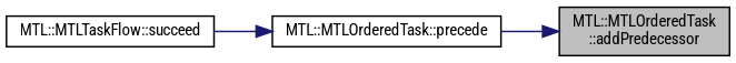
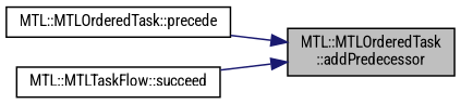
  digraph {
    fontname="Roboto Condensed"
    rankdir=RL
    node [color=black fillcolor=white fontname="Roboto Condensed" fontsize=10 shape=record style=filled]
    edge [color=midnightblue dir=back fontname="Roboto Condensed" fontsize=10 labelfontname=Helvetica labelfontsize=10 style=solid]
    n1 [fillcolor=grey75 fontcolor=black height=0.2 label="MTL::MTLOrderedTask\l::addPredecessor" width=0.4]
    n2 [height=0.2 label="MTL::MTLOrderedTask::precede" width=0.4]
    n3 [height=0.2 label="MTL::MTLTaskFlow::succeed" width=0.4]
    n1 -> n2
-   n2 -> n3
+   n1 -> n3
  }
